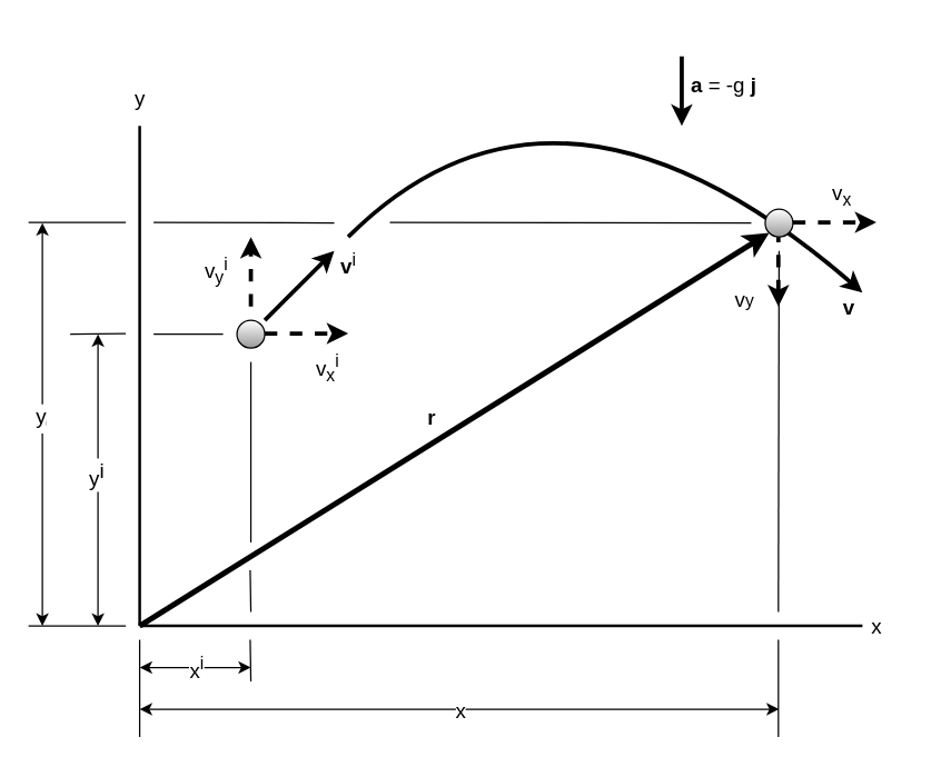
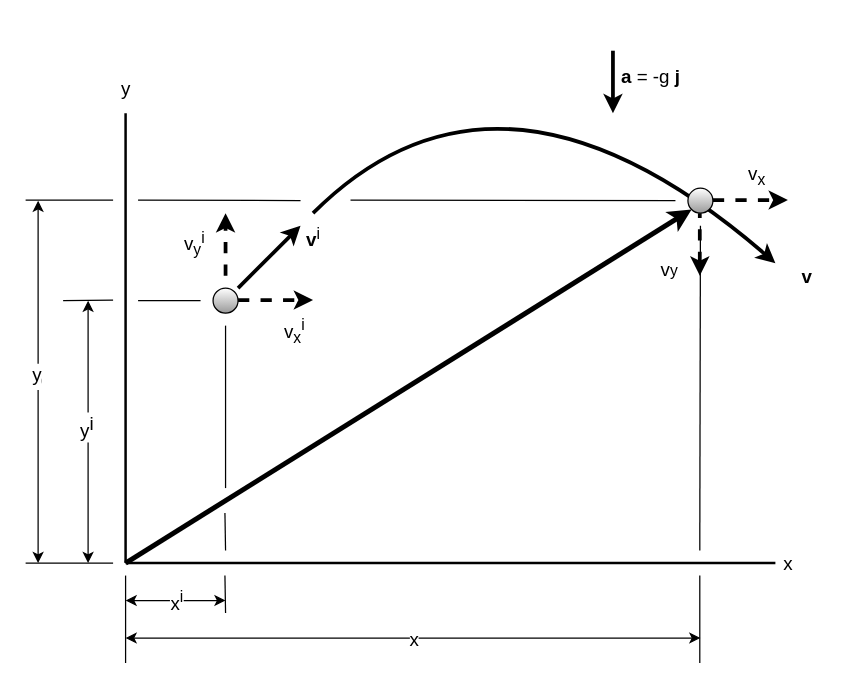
  <mxCell id="0" />
  <mxCell id="1" parent="0" />
  <mxCell id="2" value="" style="endArrow=none;html=1;strokeWidth=2;" edge="1" parent="1"><mxGeometry width="50" height="50" relative="1" as="geometry"><mxPoint x="100" y="450" as="sourcePoint" /><mxPoint x="620" y="450" as="targetPoint" /></mxGeometry></mxCell>
  <mxCell id="3" value="" style="endArrow=none;html=1;strokeWidth=2;" edge="1" parent="1"><mxGeometry width="50" height="50" relative="1" as="geometry"><mxPoint x="100" y="450" as="sourcePoint" /><mxPoint x="100" y="90" as="targetPoint" /><Array as="points"><mxPoint x="100" y="450" /></Array></mxGeometry></mxCell>
  <mxCell id="4" value="" style="ellipse;whiteSpace=wrap;html=1;aspect=fixed;fillColor=#999999;gradientColor=#ffffff;gradientDirection=north;" vertex="1" parent="1"><mxGeometry x="170" y="230" width="20" height="20" as="geometry" /></mxCell>
  <mxCell id="5" value="" style="endArrow=classic;html=1;strokeWidth=4;entryX=0;entryY=1;entryDx=0;entryDy=0;" edge="1" parent="1" target="7"><mxGeometry width="50" height="50" relative="1" as="geometry"><mxPoint x="100" y="450" as="sourcePoint" /><mxPoint x="370" y="230" as="targetPoint" /></mxGeometry></mxCell>
  <mxCell id="6" value="" style="curved=1;endArrow=classic;html=1;strokeWidth=3;" edge="1" parent="1"><mxGeometry width="50" height="50" relative="1" as="geometry"><mxPoint x="250" y="170" as="sourcePoint" /><mxPoint x="620" y="210" as="targetPoint" /><Array as="points"><mxPoint x="400" y="20" /></Array></mxGeometry></mxCell>
  <mxCell id="7" value="" style="ellipse;whiteSpace=wrap;html=1;aspect=fixed;fillColor=#999999;gradientColor=#ffffff;gradientDirection=north;" vertex="1" parent="1"><mxGeometry x="550" y="150" width="20" height="20" as="geometry" /></mxCell>
  <mxCell id="8" value="" style="endArrow=none;html=1;strokeWidth=1;" edge="1" parent="1"><mxGeometry width="50" height="50" relative="1" as="geometry"><mxPoint x="90" y="450" as="sourcePoint" /><mxPoint x="20" y="450" as="targetPoint" /></mxGeometry></mxCell>
  <mxCell id="9" value="" style="endArrow=none;html=1;strokeWidth=1;" edge="1" parent="1"><mxGeometry width="50" height="50" relative="1" as="geometry"><mxPoint x="90" y="159.5" as="sourcePoint" /><mxPoint x="20" y="159.5" as="targetPoint" /></mxGeometry></mxCell>
  <mxCell id="10" value="" style="endArrow=none;html=1;strokeWidth=1;" edge="1" parent="1"><mxGeometry width="50" height="50" relative="1" as="geometry"><mxPoint x="90" y="239.5" as="sourcePoint" /><mxPoint x="50" y="240" as="targetPoint" /></mxGeometry></mxCell>
  <mxCell id="11" value="" style="endArrow=none;html=1;strokeWidth=1;" edge="1" parent="1"><mxGeometry width="50" height="50" relative="1" as="geometry"><mxPoint x="240" y="160" as="sourcePoint" /><mxPoint x="110" y="159.5" as="targetPoint" /></mxGeometry></mxCell>
  <mxCell id="12" value="" style="endArrow=none;html=1;strokeWidth=1;" edge="1" parent="1"><mxGeometry width="50" height="50" relative="1" as="geometry"><mxPoint x="540" y="160" as="sourcePoint" /><mxPoint x="280" y="159.5" as="targetPoint" /></mxGeometry></mxCell>
  <mxCell id="13" value="" style="endArrow=none;html=1;strokeWidth=1;" edge="1" parent="1"><mxGeometry width="50" height="50" relative="1" as="geometry"><mxPoint x="160" y="240" as="sourcePoint" /><mxPoint x="110" y="240" as="targetPoint" /></mxGeometry></mxCell>
  <mxCell id="14" value="" style="endArrow=none;html=1;strokeWidth=1;" edge="1" parent="1"><mxGeometry width="50" height="50" relative="1" as="geometry"><mxPoint x="100" y="530" as="sourcePoint" /><mxPoint x="100" y="460" as="targetPoint" /></mxGeometry></mxCell>
  <mxCell id="15" value="" style="endArrow=none;html=1;strokeWidth=1;" edge="1" parent="1"><mxGeometry width="50" height="50" relative="1" as="geometry"><mxPoint x="559.5" y="530" as="sourcePoint" /><mxPoint x="559.5" y="460" as="targetPoint" /></mxGeometry></mxCell>
  <mxCell id="16" value="" style="endArrow=none;html=1;strokeWidth=1;" edge="1" parent="1"><mxGeometry width="50" height="50" relative="1" as="geometry"><mxPoint x="559.5" y="440" as="sourcePoint" /><mxPoint x="560" y="180" as="targetPoint" /></mxGeometry></mxCell>
  <mxCell id="17" value="" style="endArrow=none;html=1;strokeWidth=1;" edge="1" parent="1"><mxGeometry width="50" height="50" relative="1" as="geometry"><mxPoint x="180" y="490" as="sourcePoint" /><mxPoint x="179.5" y="460" as="targetPoint" /></mxGeometry></mxCell>
  <mxCell id="18" value="" style="endArrow=none;html=1;strokeWidth=1;" edge="1" parent="1"><mxGeometry width="50" height="50" relative="1" as="geometry"><mxPoint x="180" y="440" as="sourcePoint" /><mxPoint x="179.5" y="410" as="targetPoint" /></mxGeometry></mxCell>
  <mxCell id="19" value="" style="endArrow=none;html=1;strokeWidth=1;" edge="1" parent="1"><mxGeometry width="50" height="50" relative="1" as="geometry"><mxPoint x="180" y="390" as="sourcePoint" /><mxPoint x="180" y="260" as="targetPoint" /></mxGeometry></mxCell>
  <mxCell id="20" value="" style="endArrow=classic;startArrow=classic;html=1;strokeWidth=1;" edge="1" parent="1"><mxGeometry width="50" height="50" relative="1" as="geometry"><mxPoint x="70" y="450" as="sourcePoint" /><mxPoint x="70" y="240" as="targetPoint" /></mxGeometry></mxCell>
  <mxCell id="21" value="y&lt;sup style=&quot;font-size: 15px;&quot;&gt;i&lt;/sup&gt;" style="edgeLabel;html=1;align=center;verticalAlign=middle;resizable=0;points=[];fontSize=15;" vertex="1" connectable="0" parent="20"><mxGeometry x="0.048" y="2" relative="1" as="geometry"><mxPoint as="offset" /></mxGeometry></mxCell>
  <mxCell id="22" value="0" style="endArrow=classic;startArrow=classic;html=1;strokeWidth=1;" edge="1" parent="1"><mxGeometry width="50" height="50" relative="1" as="geometry"><mxPoint x="30" y="450" as="sourcePoint" /><mxPoint x="30" y="160" as="targetPoint" /></mxGeometry></mxCell>
  <mxCell id="23" value="y" style="edgeLabel;html=1;align=center;verticalAlign=middle;resizable=0;points=[];fontSize=15;" vertex="1" connectable="0" parent="22"><mxGeometry x="0.048" y="2" relative="1" as="geometry"><mxPoint as="offset" /></mxGeometry></mxCell>
  <mxCell id="24" value="y" style="text;html=1;align=center;verticalAlign=middle;resizable=0;points=[];autosize=1;fontSize=15;" vertex="1" parent="1"><mxGeometry x="90" y="60" width="20" height="20" as="geometry" /></mxCell>
  <mxCell id="25" value="" style="endArrow=classic;startArrow=classic;html=1;strokeWidth=1;fontSize=15;" edge="1" parent="1"><mxGeometry width="50" height="50" relative="1" as="geometry"><mxPoint x="100" y="480" as="sourcePoint" /><mxPoint x="180" y="480" as="targetPoint" /></mxGeometry></mxCell>
  <mxCell id="26" value="x&lt;sup&gt;i&lt;/sup&gt;" style="edgeLabel;html=1;align=center;verticalAlign=middle;resizable=0;points=[];fontSize=15;" vertex="1" connectable="0" parent="25"><mxGeometry x="-0.25" relative="1" as="geometry"><mxPoint x="10" as="offset" /></mxGeometry></mxCell>
  <mxCell id="27" value="" style="endArrow=classic;startArrow=classic;html=1;strokeWidth=1;fontSize=15;" edge="1" parent="1"><mxGeometry width="50" height="50" relative="1" as="geometry"><mxPoint x="100" y="510" as="sourcePoint" /><mxPoint x="560" y="510" as="targetPoint" /></mxGeometry></mxCell>
  <mxCell id="28" value="x&lt;span style=&quot;font-size: 12.5px&quot;&gt;&lt;br&gt;&lt;/span&gt;" style="edgeLabel;html=1;align=center;verticalAlign=middle;resizable=0;points=[];fontSize=15;" vertex="1" connectable="0" parent="27"><mxGeometry x="-0.25" relative="1" as="geometry"><mxPoint x="57" as="offset" /></mxGeometry></mxCell>
  <mxCell id="29" value="x" style="text;html=1;align=center;verticalAlign=middle;resizable=0;points=[];autosize=1;fontSize=15;" vertex="1" parent="1"><mxGeometry x="620" y="440" width="20" height="20" as="geometry" /></mxCell>
- <mxCell id="30" value="&lt;b&gt;r&lt;/b&gt;" style="text;html=1;align=center;verticalAlign=middle;resizable=0;points=[];autosize=1;fontSize=15;" vertex="1" parent="1"><mxGeometry x="300" y="290" width="20" height="20" as="geometry" /></mxCell>
  <mxCell id="31" value="" style="endArrow=classic;html=1;strokeWidth=3;fontSize=15;dashed=1;" edge="1" parent="1"><mxGeometry width="50" height="50" relative="1" as="geometry"><mxPoint x="180" y="220" as="sourcePoint" /><mxPoint x="180" y="170" as="targetPoint" /></mxGeometry></mxCell>
  <mxCell id="32" value="" style="endArrow=classic;html=1;strokeWidth=3;fontSize=15;dashed=1;" edge="1" parent="1"><mxGeometry width="50" height="50" relative="1" as="geometry"><mxPoint x="190" y="239.5" as="sourcePoint" /><mxPoint x="250" y="239.5" as="targetPoint" /></mxGeometry></mxCell>
  <mxCell id="33" value="" style="endArrow=classic;html=1;strokeWidth=3;fontSize=15;" edge="1" parent="1"><mxGeometry width="50" height="50" relative="1" as="geometry"><mxPoint x="190" y="230" as="sourcePoint" /><mxPoint x="240" y="180" as="targetPoint" /></mxGeometry></mxCell>
  <mxCell id="34" value="" style="endArrow=classic;html=1;strokeWidth=3;fontSize=15;dashed=1;" edge="1" parent="1"><mxGeometry width="50" height="50" relative="1" as="geometry"><mxPoint x="570" y="159.5" as="sourcePoint" /><mxPoint x="630" y="159.5" as="targetPoint" /></mxGeometry></mxCell>
  <mxCell id="35" value="" style="endArrow=none;html=1;strokeWidth=3;fontSize=15;dashed=1;endFill=0;startArrow=classic;startFill=1;" edge="1" parent="1"><mxGeometry width="50" height="50" relative="1" as="geometry"><mxPoint x="559.5" y="220" as="sourcePoint" /><mxPoint x="559.5" y="170" as="targetPoint" /></mxGeometry></mxCell>
  <mxCell id="36" value="v&lt;sub&gt;x&lt;/sub&gt;&lt;sup&gt;i&lt;/sup&gt;" style="text;html=1;align=center;verticalAlign=middle;resizable=0;points=[];autosize=1;fontSize=15;" vertex="1" parent="1"><mxGeometry x="220" y="250" width="30" height="30" as="geometry" /></mxCell>
  <mxCell id="37" value="v&lt;sub&gt;y&lt;/sub&gt;&lt;sup&gt;i&lt;/sup&gt;" style="text;html=1;align=center;verticalAlign=middle;resizable=0;points=[];autosize=1;fontSize=15;" vertex="1" parent="1"><mxGeometry x="140" y="180" width="30" height="30" as="geometry" /></mxCell>
  <mxCell id="38" value="v&lt;sub&gt;x&lt;/sub&gt;" style="text;html=1;align=center;verticalAlign=middle;resizable=0;points=[];autosize=1;fontSize=15;" vertex="1" parent="1"><mxGeometry x="590" y="125" width="30" height="30" as="geometry" /></mxCell>
  <mxCell id="39" value="v&lt;span style=&quot;font-size: 12.5px&quot;&gt;y&lt;/span&gt;" style="text;html=1;align=center;verticalAlign=middle;resizable=0;points=[];autosize=1;fontSize=15;" vertex="1" parent="1"><mxGeometry x="520" y="205" width="30" height="20" as="geometry" /></mxCell>
  <mxCell id="40" value="&lt;b&gt;v&lt;/b&gt;&lt;sup&gt;i&lt;/sup&gt;" style="text;html=1;align=center;verticalAlign=middle;resizable=0;points=[];autosize=1;fontSize=15;" vertex="1" parent="1"><mxGeometry x="235" y="175" width="30" height="30" as="geometry" /></mxCell>
- <mxCell id="41" value="&lt;b&gt;v&lt;/b&gt;" style="text;html=1;align=center;verticalAlign=middle;resizable=0;points=[];autosize=1;fontSize=15;" vertex="1" parent="1"><mxGeometry x="600" y="210" width="20" height="20" as="geometry" /></mxCell>
+ <mxCell id="41" value="&lt;b&gt;v&lt;/b&gt;" style="text;html=1;align=center;verticalAlign=middle;resizable=0;points=[];autosize=1;fontSize=15;" vertex="1" parent="1"><mxGeometry x="635" y="210" width="20" height="20" as="geometry" /></mxCell>
  <mxCell id="42" value="" style="endArrow=classic;html=1;strokeWidth=3;fontSize=15;" edge="1" parent="1"><mxGeometry width="50" height="50" relative="1" as="geometry"><mxPoint x="490" y="40" as="sourcePoint" /><mxPoint x="490" y="90" as="targetPoint" /></mxGeometry></mxCell>
  <mxCell id="43" value="&lt;b&gt;a &lt;/b&gt;= -g &lt;b&gt;j&lt;/b&gt;" style="text;html=1;align=center;verticalAlign=middle;resizable=0;points=[];autosize=1;fontSize=15;" vertex="1" parent="1"><mxGeometry x="490" y="50" width="60" height="20" as="geometry" /></mxCell>
